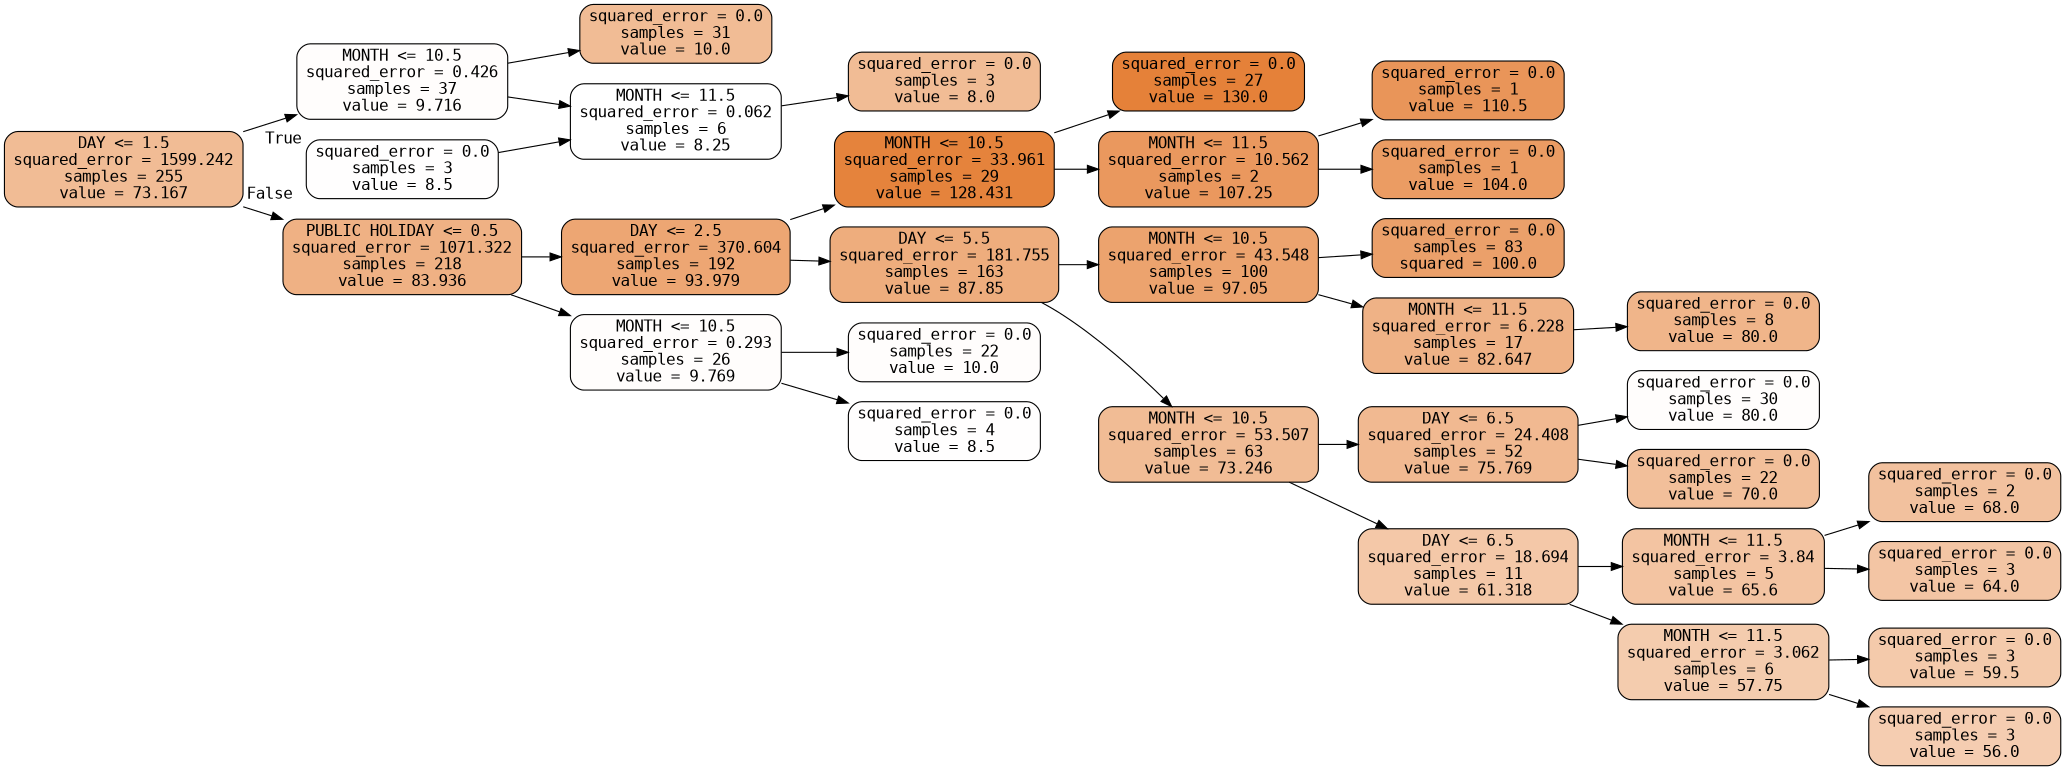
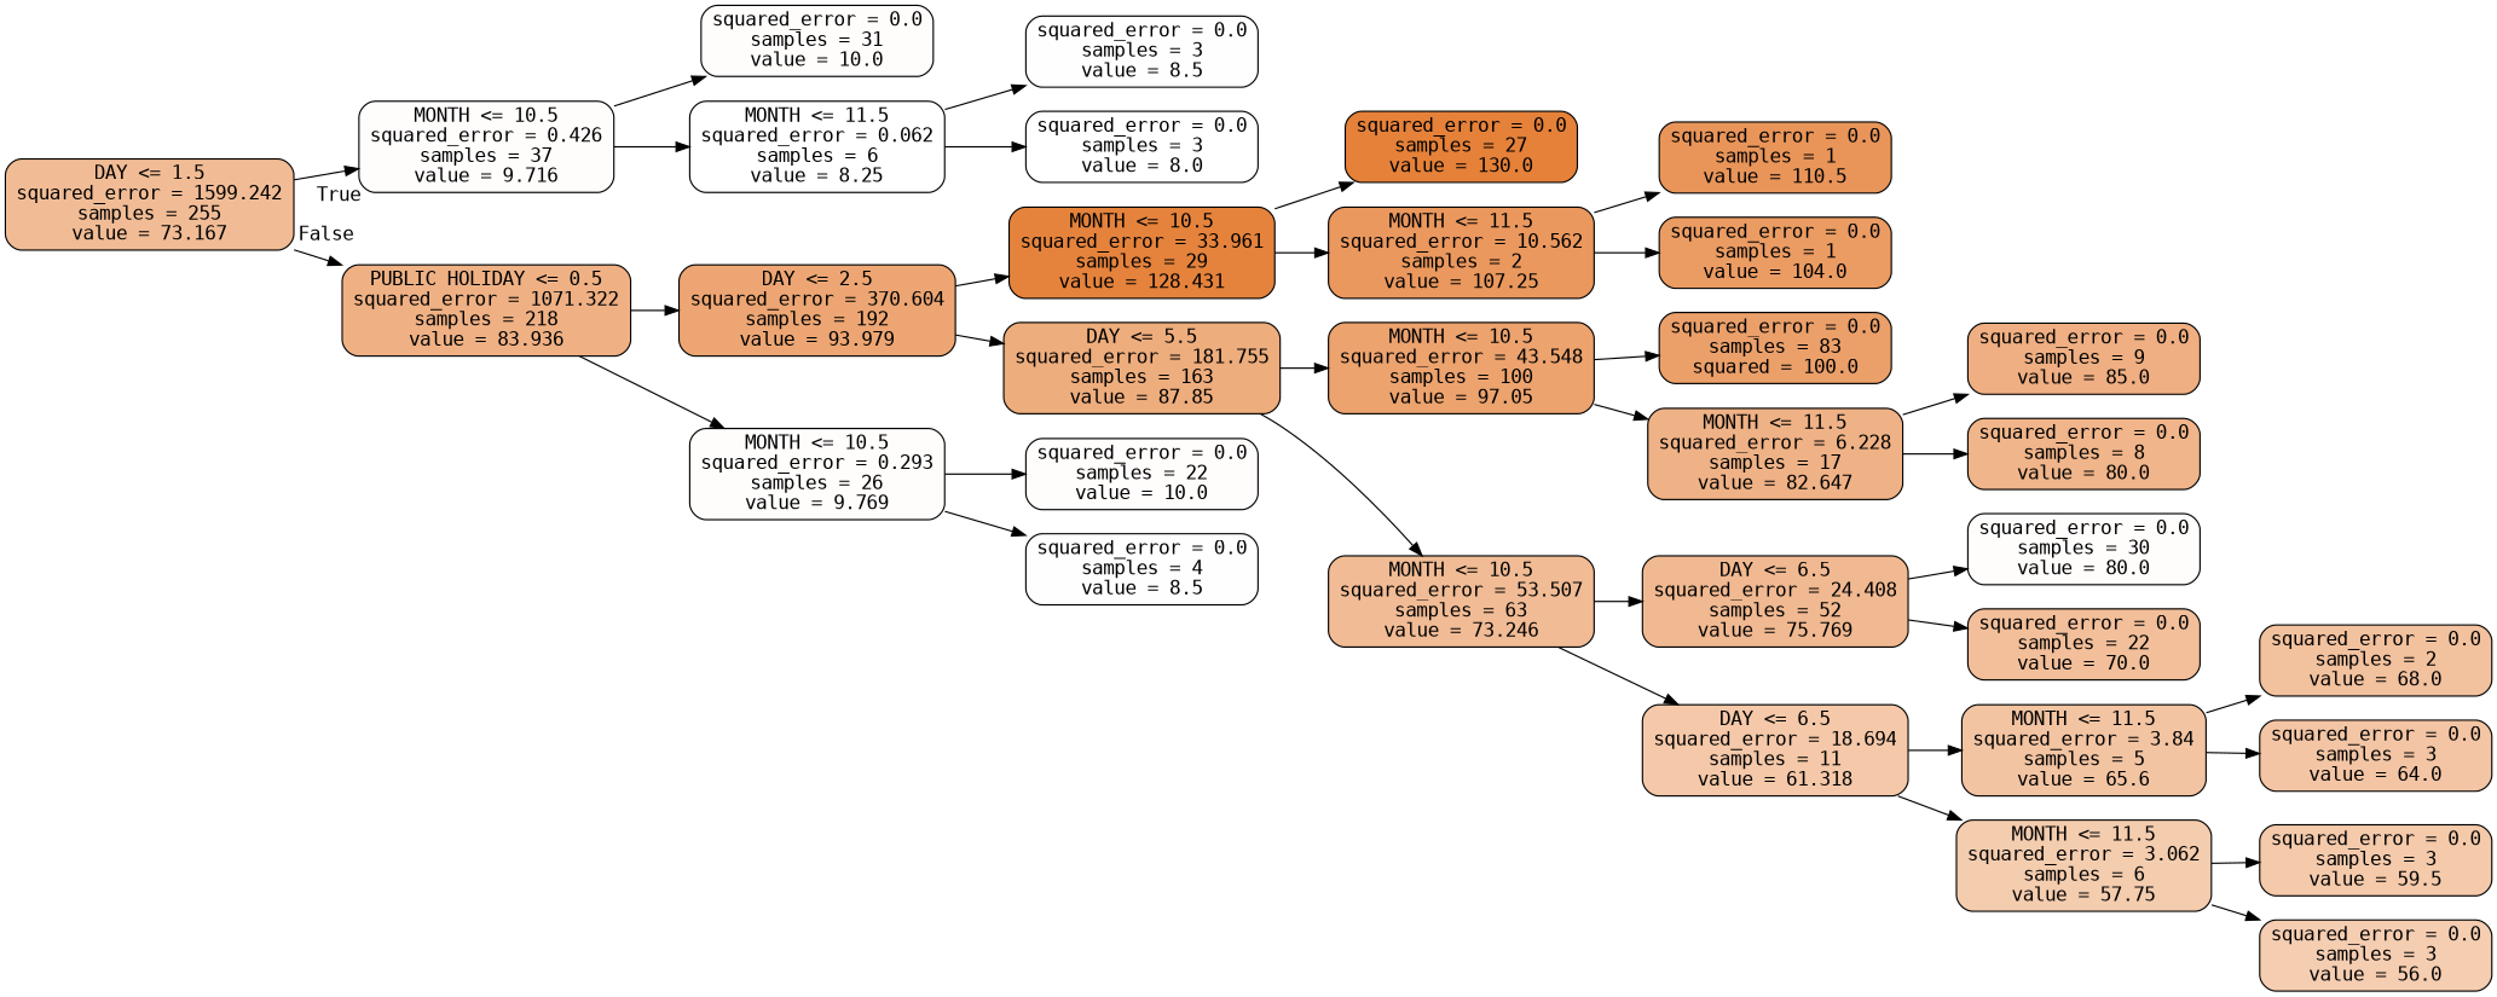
  digraph {
    fontname="DejaVu Sans Mono"
    rankdir=LR
    node [color=black fillcolor="#fffdfc" fontname="DejaVu Sans Mono" shape=box style="filled, rounded"]
    edge [fontname="DejaVu Sans Mono"]
    n1 [fillcolor="#f1bc95" label="DAY <= 1.5\nsquared_error = 1599.242\nsamples = 255\nvalue = 73.167"]
    n2 [label="MONTH <= 10.5\nsquared_error = 0.426\nsamples = 37\nvalue = 9.716"]
    n3 [fillcolor="#efb184" label="PUBLIC HOLIDAY <= 0.5\nsquared_error = 1071.322\nsamples = 218\nvalue = 83.936"]
-   n4 [fillcolor="#f1bc95" label="squared_error = 0.0\nsamples = 31\nvalue = 10.0"]
+   n4 [label="squared_error = 0.0\nsamples = 31\nvalue = 10.0"]
    n5 [fillcolor="#ffffff" label="MONTH <= 11.5\nsquared_error = 0.062\nsamples = 6\nvalue = 8.25"]
    n6 [fillcolor="#eda673" label="DAY <= 2.5\nsquared_error = 370.604\nsamples = 192\nvalue = 93.979"]
    n7 [label="MONTH <= 10.5\nsquared_error = 0.293\nsamples = 26\nvalue = 9.769"]
    n8 [fillcolor="#fffefe" label="squared_error = 0.0\nsamples = 3\nvalue = 8.5"]
-   n9 [fillcolor="#f1bc95" label="squared_error = 0.0\nsamples = 3\nvalue = 8.0"]
+   n9 [fillcolor="#ffffff" label="squared_error = 0.0\nsamples = 3\nvalue = 8.0"]
    n10 [fillcolor="#e5833c" label="MONTH <= 10.5\nsquared_error = 33.961\nsamples = 29\nvalue = 128.431"]
    n11 [fillcolor="#eead7d" label="DAY <= 5.5\nsquared_error = 181.755\nsamples = 163\nvalue = 87.85"]
    n12 [label="squared_error = 0.0\nsamples = 22\nvalue = 10.0"]
    n13 [fillcolor="#fffefe" label="squared_error = 0.0\nsamples = 4\nvalue = 8.5"]
    n14 [fillcolor="#e58139" label="squared_error = 0.0\nsamples = 27\nvalue = 130.0"]
    n15 [fillcolor="#ea985e" label="MONTH <= 11.5\nsquared_error = 10.562\nsamples = 2\nvalue = 107.25"]
    n16 [fillcolor="#eca36e" label="MONTH <= 10.5\nsquared_error = 43.548\nsamples = 100\nvalue = 97.05"]
    n17 [fillcolor="#f1bc95" label="MONTH <= 10.5\nsquared_error = 53.507\nsamples = 63\nvalue = 73.246"]
    n18 [fillcolor="#e99559" label="squared_error = 0.0\nsamples = 1\nvalue = 110.5"]
    n19 [fillcolor="#eb9c63" label="squared_error = 0.0\nsamples = 1\nvalue = 104.0"]
    n20 [fillcolor="#eba06a" label="squared_error = 0.0\nsamples = 83\nsquared = 100.0"]
    n21 [fillcolor="#efb286" label="MONTH <= 11.5\nsquared_error = 6.228\nsamples = 17\nvalue = 82.647"]
    n22 [fillcolor="#f1b991" label="DAY <= 6.5\nsquared_error = 24.408\nsamples = 52\nvalue = 75.769"]
    n23 [fillcolor="#f4c8a8" label="DAY <= 6.5\nsquared_error = 18.694\nsamples = 11\nvalue = 61.318"]
+   n24 [fillcolor="#efaf82" label="squared_error = 0.0\nsamples = 9\nvalue = 85.0"]
    n25 [fillcolor="#f0b58a" label="squared_error = 0.0\nsamples = 8\nvalue = 80.0"]
    n26 [label="squared_error = 0.0\nsamples = 30\nvalue = 80.0"]
    n27 [fillcolor="#f2bf9a" label="squared_error = 0.0\nsamples = 22\nvalue = 70.0"]
    n28 [fillcolor="#f3c4a2" label="MONTH <= 11.5\nsquared_error = 3.84\nsamples = 5\nvalue = 65.6"]
    n29 [fillcolor="#f4ccae" label="MONTH <= 11.5\nsquared_error = 3.062\nsamples = 6\nvalue = 57.75"]
    n30 [fillcolor="#f2c19e" label="squared_error = 0.0\nsamples = 2\nvalue = 68.0"]
    n31 [fillcolor="#f3c5a4" label="squared_error = 0.0\nsamples = 3\nvalue = 64.0"]
    n32 [fillcolor="#f4caab" label="squared_error = 0.0\nsamples = 3\nvalue = 59.5"]
    n33 [fillcolor="#f5cdb1" label="squared_error = 0.0\nsamples = 3\nvalue = 56.0"]
    n1 -> n2 [headlabel=True labelangle=45 labeldistance=2.5]
    n1 -> n3 [headlabel=False labelangle=-45 labeldistance=2.5]
    n2 -> n4
    n2 -> n5
    n3 -> n6
    n3 -> n7
-   n8 -> n5
+   n5 -> n8
    n5 -> n9
    n6 -> n10
    n6 -> n11
    n7 -> n12
    n7 -> n13
    n10 -> n14
    n10 -> n15
    n11 -> n16
    n11 -> n17
    n15 -> n18
    n15 -> n19
    n16 -> n20
    n16 -> n21
    n17 -> n22
    n17 -> n23
+   n21 -> n24
    n21 -> n25
    n22 -> n26
    n22 -> n27
    n23 -> n28
    n23 -> n29
    n28 -> n30
    n28 -> n31
    n29 -> n32
    n29 -> n33
  }
